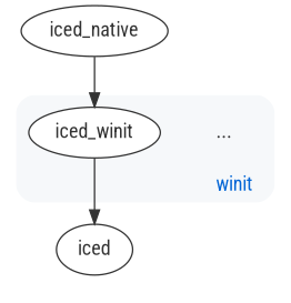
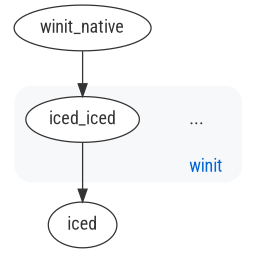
  digraph {
    fontname="Roboto Condensed"
    newrank=true
    node [color="#333333" fillcolor=white fontcolor="#333333" fontname="Roboto Condensed" style=filled]
    edge [color="#333333" fontname="Roboto Condensed"]
    n1 [label="..." shape=none style=solid]
-   iced_winit
+   iced_winit [label=iced_iced]
    iced
-   iced_native
+   iced_native [label=winit_native]
    subgraph sub_1 {
      rank=same
      n1
      iced_winit
    }
    subgraph cluster_2 {
      bgcolor="#f6f8fa"
      color="#f6f8fa"
      fontcolor="#0366d6"
      label="winit  "
      labeljust=r
      labelloc=b
      style=rounded
      n1
      iced_winit
    }
    subgraph cluster_3 {
      style=invis
      iced
    }
    iced_winit -> iced
    iced_native -> iced_winit
  }
